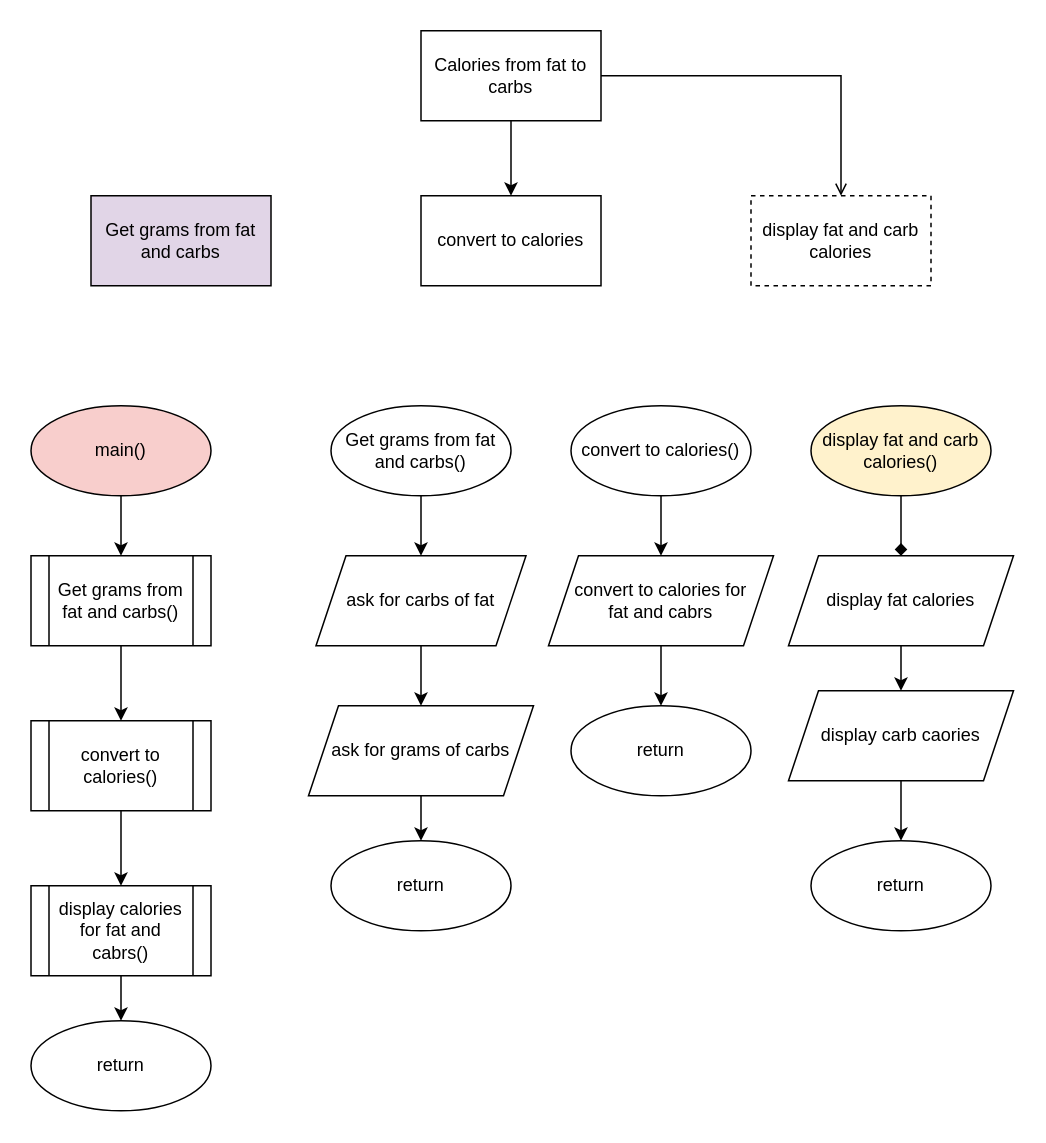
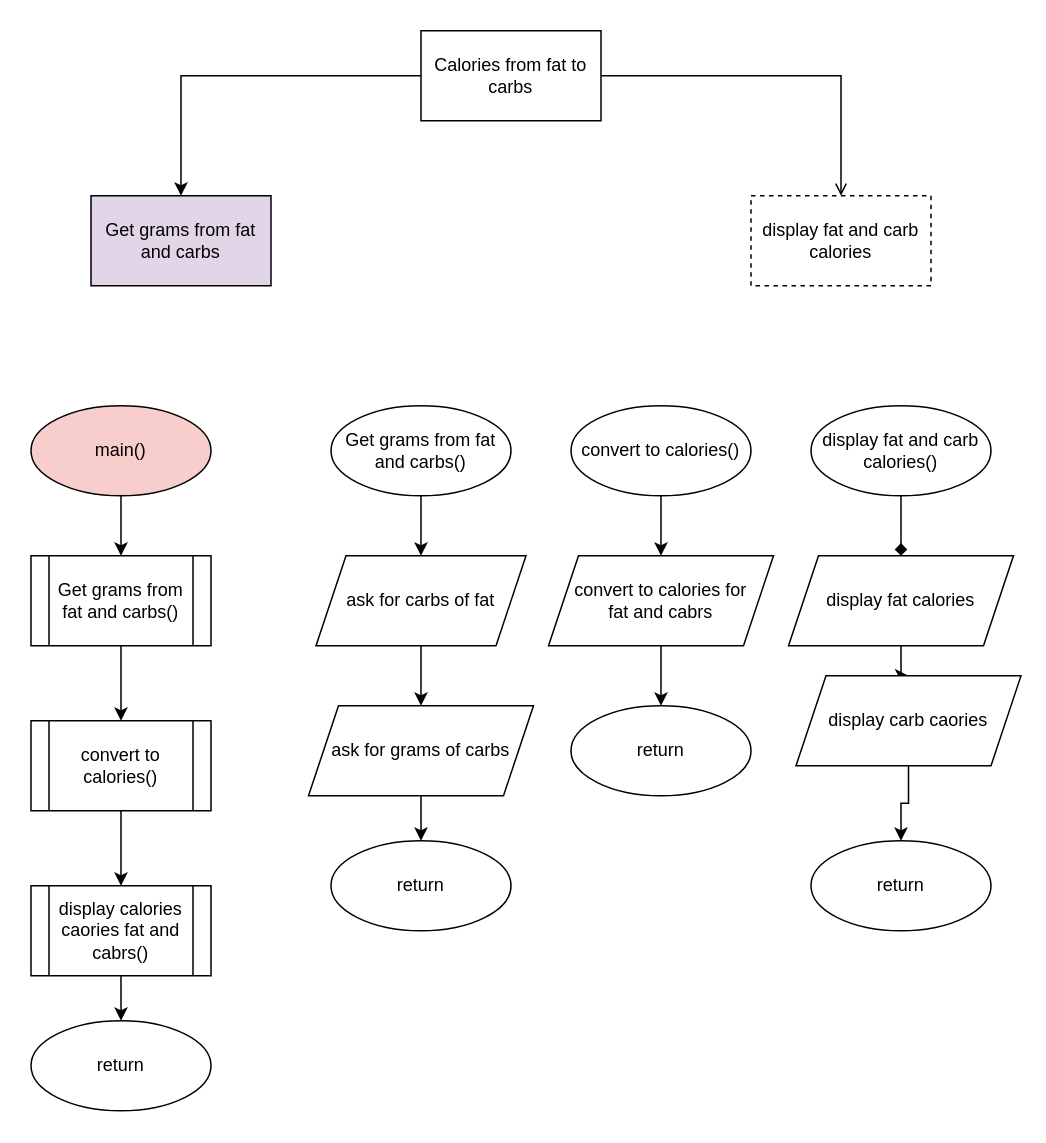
  <mxCell id="0" />
  <mxCell id="1" parent="0" />
  <mxCell id="2" value="display fat and carb calories " style="rounded=0;whiteSpace=wrap;html=1;dashed=1;" vertex="1" parent="1"><mxGeometry x="500" y="130" width="120" height="60" as="geometry" /></mxCell>
- <mxCell id="3" value="convert to calories" style="rounded=0;whiteSpace=wrap;html=1;" vertex="1" parent="1"><mxGeometry x="280" y="130" width="120" height="60" as="geometry" /></mxCell>
  <mxCell id="4" value="Get grams from fat and carbs" style="rounded=0;whiteSpace=wrap;html=1;fillColor=#e1d5e7;" vertex="1" parent="1"><mxGeometry x="60" y="130" width="120" height="60" as="geometry" /></mxCell>
- <mxCell id="5" value="" style="edgeStyle=orthogonalEdgeStyle;rounded=0;orthogonalLoop=1;jettySize=auto;html=1;" edge="1" parent="1" source="8" target="3"><mxGeometry relative="1" as="geometry" /></mxCell>
+ <mxCell id="6" style="edgeStyle=orthogonalEdgeStyle;rounded=0;orthogonalLoop=1;jettySize=auto;html=1;exitX=0;exitY=0.5;exitDx=0;exitDy=0;entryX=0.5;entryY=0;entryDx=0;entryDy=0;" edge="1" parent="1" source="8" target="4"><mxGeometry relative="1" as="geometry" /></mxCell>
  <mxCell id="7" style="edgeStyle=orthogonalEdgeStyle;rounded=0;orthogonalLoop=1;jettySize=auto;html=1;exitX=1;exitY=0.5;exitDx=0;exitDy=0;entryX=0.5;entryY=0;entryDx=0;entryDy=0;endArrow=open;" edge="1" parent="1" source="8" target="2"><mxGeometry relative="1" as="geometry" /></mxCell>
  <mxCell id="8" value="Calories from fat to carbs" style="rounded=0;whiteSpace=wrap;html=1;" vertex="1" parent="1"><mxGeometry x="280" y="20" width="120" height="60" as="geometry" /></mxCell>
  <mxCell id="9" value="return" style="ellipse;whiteSpace=wrap;html=1;" vertex="1" parent="1"><mxGeometry x="20" y="680" width="120" height="60" as="geometry" /></mxCell>
  <mxCell id="10" value="" style="edgeStyle=orthogonalEdgeStyle;rounded=0;orthogonalLoop=1;jettySize=auto;html=1;" edge="1" parent="1" source="11" target="17"><mxGeometry relative="1" as="geometry" /></mxCell>
  <mxCell id="11" value="main()" style="ellipse;whiteSpace=wrap;html=1;fillColor=#f8cecc;" vertex="1" parent="1"><mxGeometry x="20" y="270" width="120" height="60" as="geometry" /></mxCell>
  <mxCell id="12" value="" style="edgeStyle=orthogonalEdgeStyle;rounded=0;orthogonalLoop=1;jettySize=auto;html=1;" edge="1" parent="1" source="13" target="9"><mxGeometry relative="1" as="geometry" /></mxCell>
- <mxCell id="13" value="display calories for fat and cabrs()" style="shape=process;whiteSpace=wrap;html=1;backgroundOutline=1;" vertex="1" parent="1"><mxGeometry x="20" y="590" width="120" height="60" as="geometry" /></mxCell>
+ <mxCell id="13" value="display calories caories fat and cabrs()" style="shape=process;whiteSpace=wrap;html=1;backgroundOutline=1;" vertex="1" parent="1"><mxGeometry x="20" y="590" width="120" height="60" as="geometry" /></mxCell>
  <mxCell id="14" value="" style="edgeStyle=orthogonalEdgeStyle;rounded=0;orthogonalLoop=1;jettySize=auto;html=1;" edge="1" parent="1" source="15" target="13"><mxGeometry relative="1" as="geometry" /></mxCell>
  <mxCell id="15" value="convert to calories()" style="shape=process;whiteSpace=wrap;html=1;backgroundOutline=1;" vertex="1" parent="1"><mxGeometry x="20" y="480" width="120" height="60" as="geometry" /></mxCell>
  <mxCell id="16" value="" style="edgeStyle=orthogonalEdgeStyle;rounded=0;orthogonalLoop=1;jettySize=auto;html=1;" edge="1" parent="1" source="17" target="15"><mxGeometry relative="1" as="geometry" /></mxCell>
  <mxCell id="17" value="Get grams from fat and carbs()" style="shape=process;whiteSpace=wrap;html=1;backgroundOutline=1;" vertex="1" parent="1"><mxGeometry x="20" y="370" width="120" height="60" as="geometry" /></mxCell>
  <mxCell id="18" value="" style="edgeStyle=orthogonalEdgeStyle;rounded=0;orthogonalLoop=1;jettySize=auto;html=1;" edge="1" parent="1" source="19" target="25"><mxGeometry relative="1" as="geometry" /></mxCell>
  <mxCell id="19" value="Get grams from fat and carbs()" style="ellipse;whiteSpace=wrap;html=1;" vertex="1" parent="1"><mxGeometry x="220" y="270" width="120" height="60" as="geometry" /></mxCell>
  <mxCell id="20" value="" style="edgeStyle=orthogonalEdgeStyle;rounded=0;orthogonalLoop=1;jettySize=auto;html=1;" edge="1" parent="1" source="21" target="27"><mxGeometry relative="1" as="geometry" /></mxCell>
  <mxCell id="21" value="convert to calories()" style="ellipse;whiteSpace=wrap;html=1;" vertex="1" parent="1"><mxGeometry x="380" y="270" width="120" height="60" as="geometry" /></mxCell>
  <mxCell id="22" value="" style="edgeStyle=orthogonalEdgeStyle;rounded=0;orthogonalLoop=1;jettySize=auto;html=1;endArrow=diamond;" edge="1" parent="1" source="23" target="29"><mxGeometry relative="1" as="geometry" /></mxCell>
- <mxCell id="23" value="display fat and carb calories()" style="ellipse;whiteSpace=wrap;html=1;fillColor=#fff2cc;" vertex="1" parent="1"><mxGeometry x="540" y="270" width="120" height="60" as="geometry" /></mxCell>
+ <mxCell id="23" value="display fat and carb calories()" style="ellipse;whiteSpace=wrap;html=1;" vertex="1" parent="1"><mxGeometry x="540" y="270" width="120" height="60" as="geometry" /></mxCell>
  <mxCell id="24" value="" style="edgeStyle=orthogonalEdgeStyle;rounded=0;orthogonalLoop=1;jettySize=auto;html=1;" edge="1" parent="1" source="25" target="31"><mxGeometry relative="1" as="geometry" /></mxCell>
  <mxCell id="25" value="ask for carbs of fat" style="shape=parallelogram;perimeter=parallelogramPerimeter;whiteSpace=wrap;html=1;fixedSize=1;" vertex="1" parent="1"><mxGeometry x="210" y="370" width="140" height="60" as="geometry" /></mxCell>
  <mxCell id="26" value="" style="edgeStyle=orthogonalEdgeStyle;rounded=0;orthogonalLoop=1;jettySize=auto;html=1;" edge="1" parent="1" source="27" target="34"><mxGeometry relative="1" as="geometry" /></mxCell>
  <mxCell id="27" value="&lt;div&gt;convert to calories for &lt;br&gt;&lt;/div&gt;&lt;div&gt;fat and cabrs&lt;/div&gt;" style="shape=parallelogram;perimeter=parallelogramPerimeter;whiteSpace=wrap;html=1;fixedSize=1;" vertex="1" parent="1"><mxGeometry x="365" y="370" width="150" height="60" as="geometry" /></mxCell>
  <mxCell id="28" value="" style="edgeStyle=orthogonalEdgeStyle;rounded=0;orthogonalLoop=1;jettySize=auto;html=1;" edge="1" parent="1" source="29" target="33"><mxGeometry relative="1" as="geometry" /></mxCell>
  <mxCell id="29" value="display fat calories " style="shape=parallelogram;perimeter=parallelogramPerimeter;whiteSpace=wrap;html=1;fixedSize=1;" vertex="1" parent="1"><mxGeometry x="525" y="370" width="150" height="60" as="geometry" /></mxCell>
  <mxCell id="30" value="" style="edgeStyle=orthogonalEdgeStyle;rounded=0;orthogonalLoop=1;jettySize=auto;html=1;" edge="1" parent="1" source="31" target="35"><mxGeometry relative="1" as="geometry" /></mxCell>
  <mxCell id="31" value="ask for grams of carbs " style="shape=parallelogram;perimeter=parallelogramPerimeter;whiteSpace=wrap;html=1;fixedSize=1;" vertex="1" parent="1"><mxGeometry x="205" y="470" width="150" height="60" as="geometry" /></mxCell>
  <mxCell id="32" value="" style="edgeStyle=orthogonalEdgeStyle;rounded=0;orthogonalLoop=1;jettySize=auto;html=1;" edge="1" parent="1" source="33" target="36"><mxGeometry relative="1" as="geometry" /></mxCell>
- <mxCell id="33" value="display carb caories" style="shape=parallelogram;perimeter=parallelogramPerimeter;whiteSpace=wrap;html=1;fixedSize=1;" vertex="1" parent="1"><mxGeometry x="525" y="460" width="150" height="60" as="geometry" /></mxCell>
+ <mxCell id="33" value="display carb caories" style="shape=parallelogram;perimeter=parallelogramPerimeter;whiteSpace=wrap;html=1;fixedSize=1;" vertex="1" parent="1"><mxGeometry x="530" y="450" width="150" height="60" as="geometry" /></mxCell>
  <mxCell id="34" value="return" style="ellipse;whiteSpace=wrap;html=1;" vertex="1" parent="1"><mxGeometry x="380" y="470" width="120" height="60" as="geometry" /></mxCell>
  <mxCell id="35" value="return" style="ellipse;whiteSpace=wrap;html=1;" vertex="1" parent="1"><mxGeometry x="220" y="560" width="120" height="60" as="geometry" /></mxCell>
  <mxCell id="36" value="return" style="ellipse;whiteSpace=wrap;html=1;" vertex="1" parent="1"><mxGeometry x="540" y="560" width="120" height="60" as="geometry" /></mxCell>
